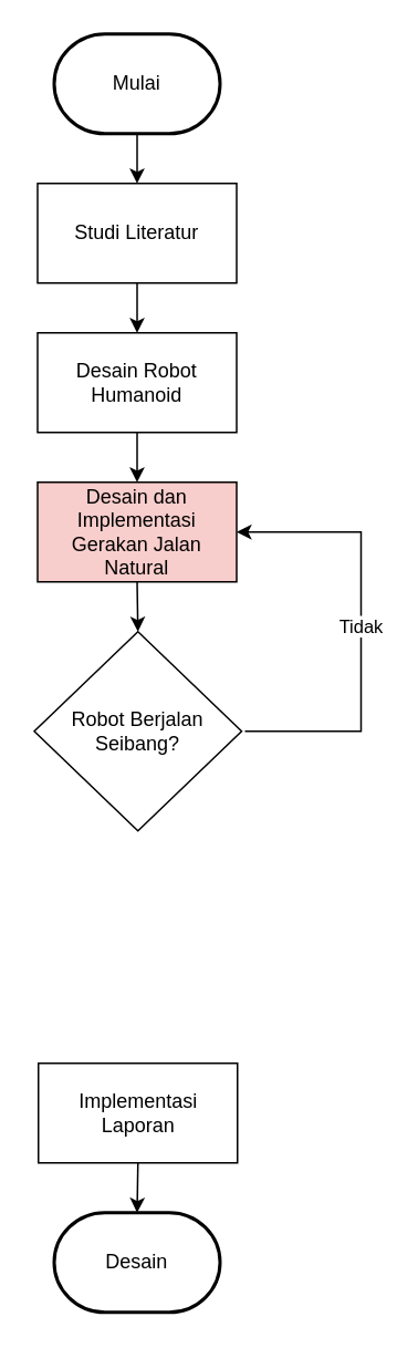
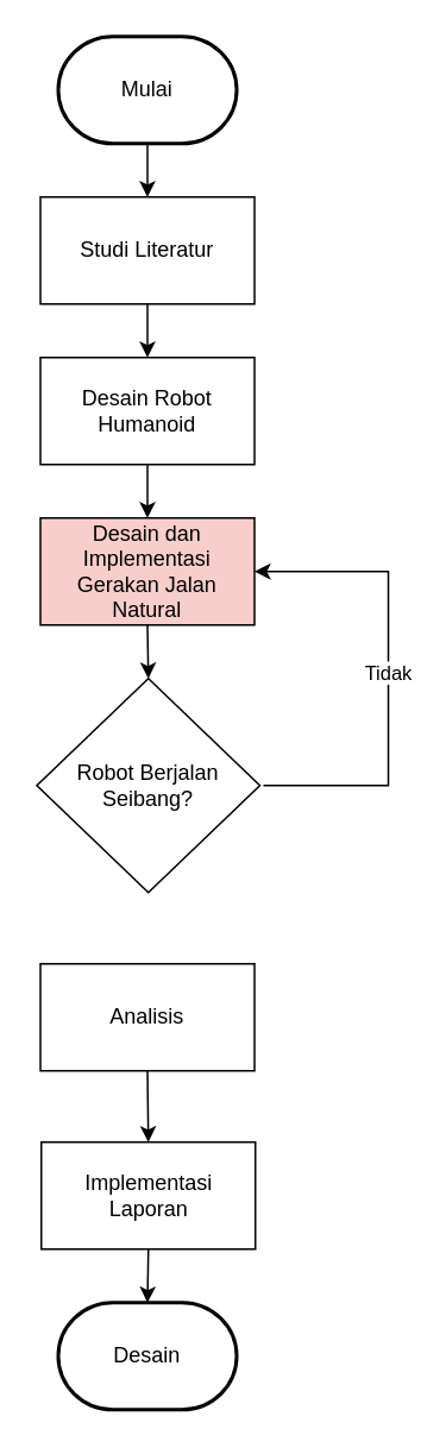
  <mxCell id="0" />
  <mxCell id="1" parent="0" />
  <mxCell id="2" value="Mulai" style="strokeWidth=2;html=1;shape=mxgraph.flowchart.terminator;whiteSpace=wrap;" vertex="1" parent="1"><mxGeometry x="32" y="20" width="100" height="60" as="geometry" /></mxCell>
  <mxCell id="3" value="Studi Literatur" style="rounded=0;whiteSpace=wrap;html=1;" vertex="1" parent="1"><mxGeometry x="22" y="110" width="120" height="60" as="geometry" /></mxCell>
  <mxCell id="4" value="Desain Robot Humanoid" style="rounded=0;whiteSpace=wrap;html=1;" vertex="1" parent="1"><mxGeometry x="22" y="200" width="120" height="60" as="geometry" /></mxCell>
  <mxCell id="5" value="Desain dan Implementasi Gerakan Jalan Natural" style="rounded=0;whiteSpace=wrap;html=1;fillColor=#f8cecc;" vertex="1" parent="1"><mxGeometry x="22" y="290" width="120" height="60" as="geometry" /></mxCell>
  <mxCell id="6" value="Robot Berjalan Seibang?" style="rhombus;whiteSpace=wrap;html=1;" vertex="1" parent="1"><mxGeometry x="20" y="380" width="125" height="120" as="geometry" /></mxCell>
+ <mxCell id="7" value="Analisis" style="rounded=0;whiteSpace=wrap;html=1;" vertex="1" parent="1"><mxGeometry x="22" y="540" width="120" height="60" as="geometry" /></mxCell>
  <mxCell id="8" value="Tidak" style="endArrow=classic;html=1;rounded=0;entryX=1;entryY=0.5;entryDx=0;entryDy=0;" edge="1" parent="1" target="5"><mxGeometry width="50" height="50" relative="1" as="geometry"><mxPoint x="147" y="440" as="sourcePoint" /><mxPoint x="197" y="390" as="targetPoint" /><Array as="points"><mxPoint x="217" y="440" /><mxPoint x="217" y="320" /></Array></mxGeometry></mxCell>
  <mxCell id="9" value="" style="endArrow=classic;html=1;rounded=0;entryX=0.5;entryY=0;entryDx=0;entryDy=0;exitX=0.5;exitY=1;exitDx=0;exitDy=0;" edge="1" parent="1" source="5" target="6"><mxGeometry width="50" height="50" relative="1" as="geometry"><mxPoint x="93" y="510" as="sourcePoint" /><mxPoint x="92" y="550" as="targetPoint" /></mxGeometry></mxCell>
  <mxCell id="10" value="" style="endArrow=classic;html=1;rounded=0;exitX=0.5;exitY=1;exitDx=0;exitDy=0;entryX=0.5;entryY=0;entryDx=0;entryDy=0;" edge="1" parent="1" source="4" target="5"><mxGeometry width="50" height="50" relative="1" as="geometry"><mxPoint x="93" y="510" as="sourcePoint" /><mxPoint x="87" y="290" as="targetPoint" /></mxGeometry></mxCell>
  <mxCell id="11" value="" style="endArrow=classic;html=1;rounded=0;exitX=0.5;exitY=1;exitDx=0;exitDy=0;entryX=0.5;entryY=0;entryDx=0;entryDy=0;" edge="1" parent="1" source="3" target="4"><mxGeometry width="50" height="50" relative="1" as="geometry"><mxPoint x="92" y="270" as="sourcePoint" /><mxPoint x="92" y="300" as="targetPoint" /></mxGeometry></mxCell>
  <mxCell id="12" value="" style="endArrow=classic;html=1;rounded=0;exitX=0.5;exitY=1;exitDx=0;exitDy=0;exitPerimeter=0;" edge="1" parent="1" source="2"><mxGeometry width="50" height="50" relative="1" as="geometry"><mxPoint x="92" y="180" as="sourcePoint" /><mxPoint x="82" y="110" as="targetPoint" /></mxGeometry></mxCell>
  <mxCell id="13" value="Implementasi&lt;div&gt;Laporan&lt;/div&gt;" style="rounded=0;whiteSpace=wrap;html=1;" vertex="1" parent="1"><mxGeometry x="22.5" y="640" width="120" height="60" as="geometry" /></mxCell>
+ <mxCell id="14" value="" style="endArrow=classic;html=1;rounded=0;entryX=0.5;entryY=0;entryDx=0;entryDy=0;exitX=0.5;exitY=1;exitDx=0;exitDy=0;" edge="1" parent="1" source="7" target="13"><mxGeometry width="50" height="50" relative="1" as="geometry"><mxPoint x="93" y="510" as="sourcePoint" /><mxPoint x="92" y="550" as="targetPoint" /></mxGeometry></mxCell>
  <mxCell id="15" value="Desain" style="strokeWidth=2;html=1;shape=mxgraph.flowchart.terminator;whiteSpace=wrap;" vertex="1" parent="1"><mxGeometry x="32" y="730" width="100" height="60" as="geometry" /></mxCell>
  <mxCell id="16" value="" style="endArrow=classic;html=1;rounded=0;entryX=0.5;entryY=0;entryDx=0;entryDy=0;exitX=0.5;exitY=1;exitDx=0;exitDy=0;entryPerimeter=0;" edge="1" parent="1" source="13" target="15"><mxGeometry width="50" height="50" relative="1" as="geometry"><mxPoint x="92" y="610" as="sourcePoint" /><mxPoint x="93" y="650" as="targetPoint" /></mxGeometry></mxCell>
